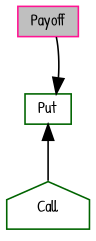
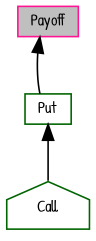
  digraph {
    fontname="Patrick Hand"
    node [color=darkgreen fillcolor=white fontname="Patrick Hand" fontsize=10 shape=box style=filled]
    edge [color=black dir=back fontname="Patrick Hand" fontsize=10 labelfontname=Helvetica labelfontsize=10 style=solid]
    n1 [color=deeppink fillcolor=grey75 fontcolor=black height=0.2 label=Payoff width=0.4]
    n2 [height=0.2 label=Put width=0.4]
    n3 [height=0.2 label=Call shape=house width=0.4]
-   n2 -> n1
+   n1 -> n2
    n2 -> n3
  }
